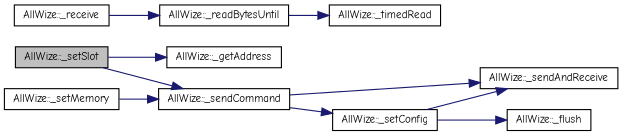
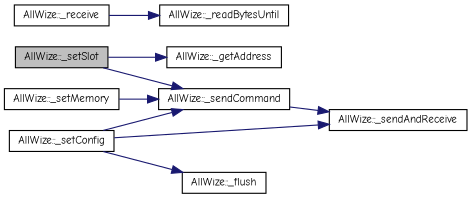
  digraph {
    fontname="Comic Neue"
    rankdir=LR
    node [color=black fillcolor=white fontname="Comic Neue" fontsize=10 shape=record style=filled]
    edge [color=midnightblue fontname="Comic Neue" fontsize=10 labelfontname=Helvetica labelfontsize=10 style=solid]
    n1 [fillcolor=grey75 fontcolor=black height=0.2 label="AllWize::_setSlot" width=0.4]
    n2 [height=0.2 label="AllWize::_getAddress" width=0.4]
    n3 [height=0.2 label="AllWize::_sendCommand" width=0.4]
    n4 [height=0.2 label="AllWize::_setMemory" width=0.4]
    n5 [height=0.2 label="AllWize::_setConfig" width=0.4]
    n6 [height=0.2 label="AllWize::_sendAndReceive" width=0.4]
    n7 [height=0.2 label="AllWize::_flush" width=0.4]
    n8 [height=0.2 label="AllWize::_receive" width=0.4]
    n9 [height=0.2 label="AllWize::_readBytesUntil" width=0.4]
-   n10 [height=0.2 label="AllWize::_timedRead" width=0.4]
    n1 -> n2
    n1 -> n3
-   n3 -> n5
+   n5 -> n3
    n3 -> n6
    n4 -> n3
    n5 -> n6
    n5 -> n7
    n8 -> n9
-   n9 -> n10
  }
